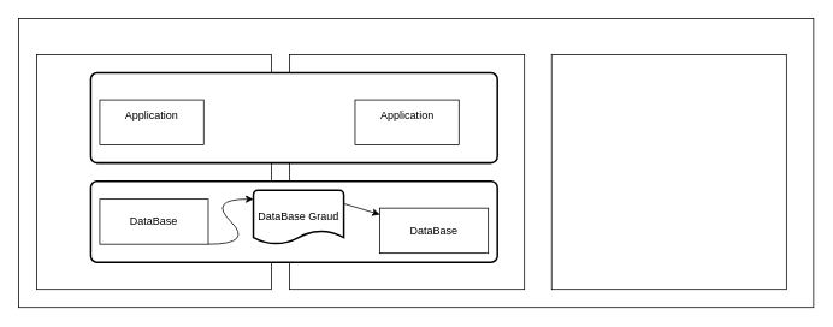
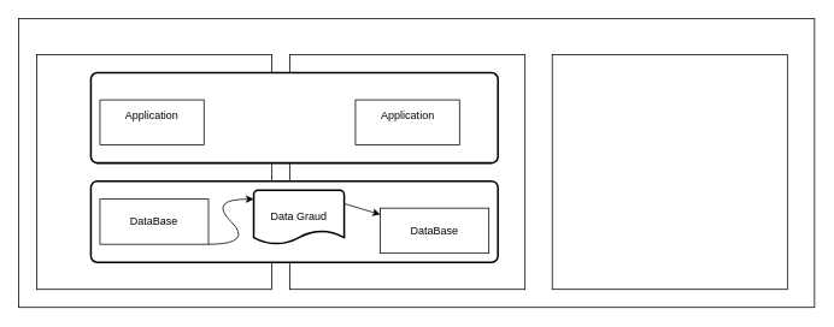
  <mxCell id="0" />
  <mxCell id="1" parent="0" />
  <mxCell id="2" value="" style="rounded=0;whiteSpace=wrap;html=1;" vertex="1" parent="1"><mxGeometry x="20" y="20" width="880" height="320" as="geometry" /></mxCell>
  <mxCell id="3" value="" style="whiteSpace=wrap;html=1;aspect=fixed;" vertex="1" parent="1"><mxGeometry x="40" y="60" width="260" height="260" as="geometry" /></mxCell>
  <mxCell id="4" value="" style="whiteSpace=wrap;html=1;aspect=fixed;" vertex="1" parent="1"><mxGeometry x="320" y="60" width="260" height="260" as="geometry" /></mxCell>
  <mxCell id="5" value="" style="whiteSpace=wrap;html=1;aspect=fixed;" vertex="1" parent="1"><mxGeometry x="610" y="60" width="260" height="260" as="geometry" /></mxCell>
  <mxCell id="6" value="" style="rounded=1;whiteSpace=wrap;html=1;absoluteArcSize=1;arcSize=14;strokeWidth=2;" vertex="1" parent="1"><mxGeometry x="100" y="80" width="450" height="100" as="geometry" /></mxCell>
  <mxCell id="7" value="Application&lt;div&gt;&lt;br&gt;&lt;/div&gt;" style="html=1;whiteSpace=wrap;" vertex="1" parent="1"><mxGeometry x="110" y="110" width="115" height="50" as="geometry" /></mxCell>
  <mxCell id="8" value="Application&lt;div&gt;&lt;br&gt;&lt;/div&gt;" style="html=1;whiteSpace=wrap;" vertex="1" parent="1"><mxGeometry x="392.5" y="110" width="115" height="50" as="geometry" /></mxCell>
  <mxCell id="9" value="" style="rounded=1;whiteSpace=wrap;html=1;absoluteArcSize=1;arcSize=14;strokeWidth=2;" vertex="1" parent="1"><mxGeometry x="100" y="200" width="450" height="90" as="geometry" /></mxCell>
  <mxCell id="10" value="&lt;div&gt;DataBase&lt;/div&gt;" style="html=1;whiteSpace=wrap;" vertex="1" parent="1"><mxGeometry x="420" y="230" width="120" height="50" as="geometry" /></mxCell>
  <mxCell id="11" value="&lt;div&gt;DataBase&lt;/div&gt;" style="html=1;whiteSpace=wrap;" vertex="1" parent="1"><mxGeometry x="110" y="220" width="120" height="50" as="geometry" /></mxCell>
- <mxCell id="12" value="DataBase Graud" style="strokeWidth=2;html=1;shape=mxgraph.flowchart.document2;whiteSpace=wrap;size=0.25;" vertex="1" parent="1"><mxGeometry x="280" y="210" width="100" height="60" as="geometry" /></mxCell>
+ <mxCell id="12" value="Data Graud" style="strokeWidth=2;html=1;shape=mxgraph.flowchart.document2;whiteSpace=wrap;size=0.25;" vertex="1" parent="1"><mxGeometry x="280" y="210" width="100" height="60" as="geometry" /></mxCell>
  <mxCell id="13" value="" style="curved=1;endArrow=classic;html=1;rounded=0;" edge="1" parent="1"><mxGeometry width="50" height="50" relative="1" as="geometry"><mxPoint x="230" y="270" as="sourcePoint" /><mxPoint x="280" y="220" as="targetPoint" /><Array as="points"><mxPoint x="280" y="270" /><mxPoint x="230" y="220" /></Array></mxGeometry></mxCell>
  <mxCell id="14" value="" style="endArrow=classic;html=1;rounded=0;exitX=1;exitY=0.25;exitDx=0;exitDy=0;exitPerimeter=0;" edge="1" parent="1" source="12" target="10"><mxGeometry width="50" height="50" relative="1" as="geometry"><mxPoint x="370" y="270" as="sourcePoint" /><mxPoint x="420" y="220" as="targetPoint" /></mxGeometry></mxCell>
